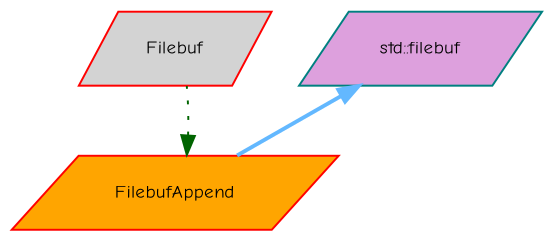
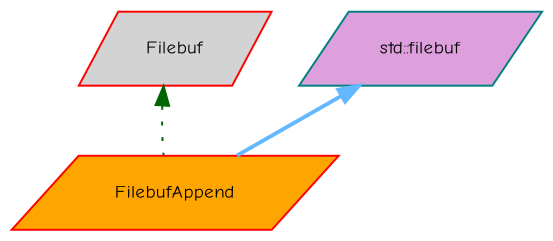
  digraph {
    fontname="Comic Neue"
    node [color=red fontname="Comic Neue" fontsize=10 shape=parallelogram style=filled]
    edge [dir=back fontname="Comic Neue" fontsize=10 labelfontname=Helvetica labelfontsize=10]
    n1 [fillcolor=lightgrey fontcolor=black height=0.2 label=Filebuf width=0.4]
    n2 [fillcolor=orange height=0.2 label=FilebufAppend width=0.4]
    n3 [color=teal fillcolor=plum height=0.2 label="std::filebuf" width=0.4]
-   n2 -> n1 [color=darkgreen style=dotted]
+   n1 -> n2 [color=darkgreen style=dotted]
    n3 -> n2 [color=steelblue1 style=bold]
  }
